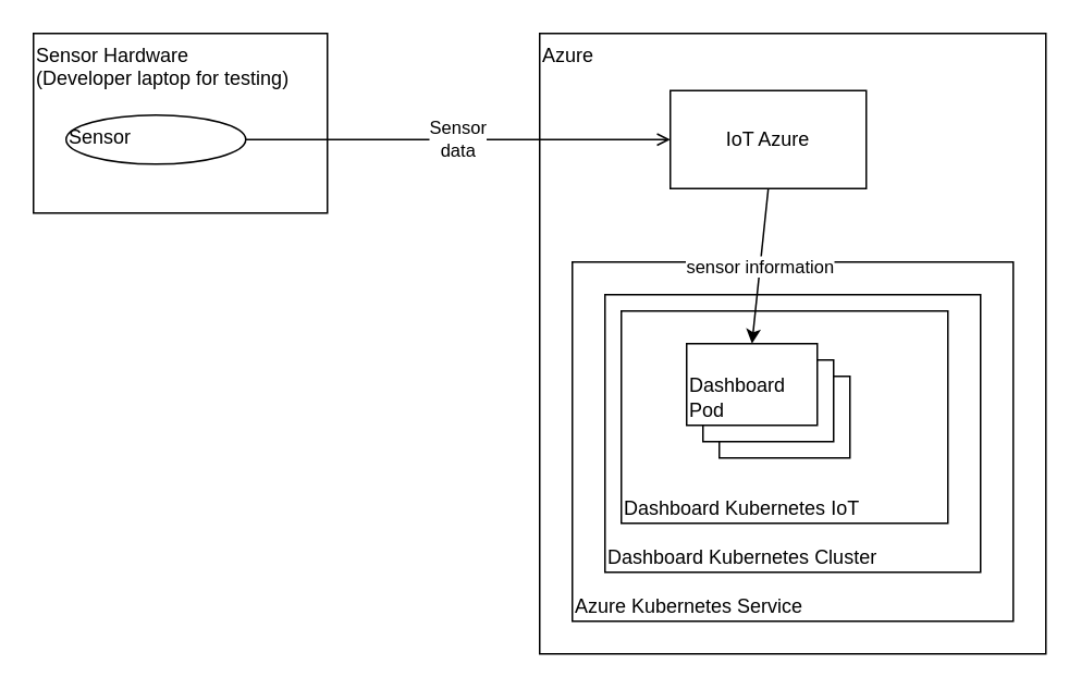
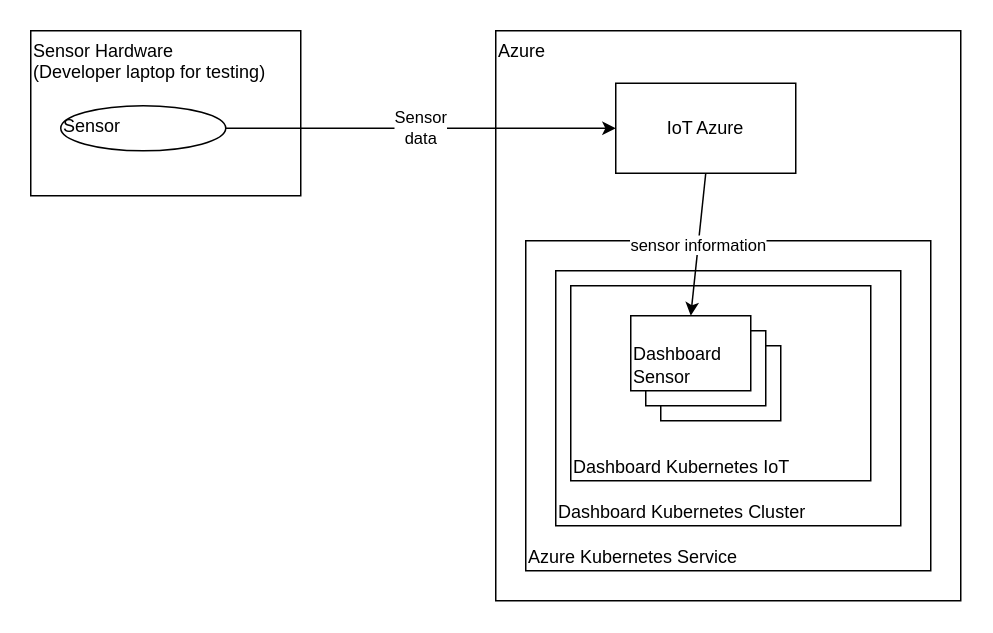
  <mxCell id="0" />
  <mxCell id="1" parent="0" />
  <mxCell id="2" value="Azure" style="rounded=0;whiteSpace=wrap;html=1;align=left;verticalAlign=top;" vertex="1" parent="1"><mxGeometry x="330" y="20" width="310" height="380" as="geometry" /></mxCell>
  <mxCell id="3" value="Sensor Hardware&lt;br&gt;(Developer laptop for testing)" style="rounded=0;whiteSpace=wrap;html=1;align=left;verticalAlign=top;" vertex="1" parent="1"><mxGeometry x="20" y="20" width="180" height="110" as="geometry" /></mxCell>
- <mxCell id="4" value="Sensor&lt;br&gt;data" style="edgeStyle=none;html=1;exitX=1;exitY=0.5;exitDx=0;exitDy=0;entryX=0;entryY=0.5;entryDx=0;entryDy=0;endArrow=open;" edge="1" parent="1" source="5" target="6"><mxGeometry relative="1" as="geometry" /></mxCell>
+ <mxCell id="4" value="Sensor&lt;br&gt;data" style="edgeStyle=none;html=1;exitX=1;exitY=0.5;exitDx=0;exitDy=0;entryX=0;entryY=0.5;entryDx=0;entryDy=0;" edge="1" parent="1" source="5" target="6"><mxGeometry relative="1" as="geometry" /></mxCell>
  <mxCell id="5" value="Sensor" style="ellipse;whiteSpace=wrap;html=1;align=left;verticalAlign=top;" vertex="1" parent="1"><mxGeometry x="40" y="70" width="110" height="30" as="geometry" /></mxCell>
  <mxCell id="6" value="IoT Azure" style="rounded=0;whiteSpace=wrap;html=1;" vertex="1" parent="1"><mxGeometry x="410" y="55" width="120" height="60" as="geometry" /></mxCell>
  <mxCell id="7" value="Azure Kubernetes Service" style="rounded=0;whiteSpace=wrap;html=1;align=left;verticalAlign=bottom;" vertex="1" parent="1"><mxGeometry x="350" y="160" width="270" height="220" as="geometry" /></mxCell>
  <mxCell id="8" value="Dashboard Kubernetes Cluster" style="rounded=0;whiteSpace=wrap;html=1;align=left;verticalAlign=bottom;" vertex="1" parent="1"><mxGeometry x="370" y="180" width="230" height="170" as="geometry" /></mxCell>
  <mxCell id="9" value="Dashboard Kubernetes IoT" style="rounded=0;whiteSpace=wrap;html=1;align=left;verticalAlign=bottom;" vertex="1" parent="1"><mxGeometry x="380" y="190" width="200" height="130" as="geometry" /></mxCell>
  <mxCell id="10" value="" style="rounded=0;whiteSpace=wrap;html=1;align=left;verticalAlign=bottom;" vertex="1" parent="1"><mxGeometry x="440" y="230" width="80" height="50" as="geometry" /></mxCell>
  <mxCell id="11" value="" style="rounded=0;whiteSpace=wrap;html=1;align=left;verticalAlign=bottom;" vertex="1" parent="1"><mxGeometry x="430" y="220" width="80" height="50" as="geometry" /></mxCell>
- <mxCell id="12" value="Dashboard Pod" style="rounded=0;whiteSpace=wrap;html=1;align=left;verticalAlign=bottom;" vertex="1" parent="1"><mxGeometry x="420" y="210" width="80" height="50" as="geometry" /></mxCell>
+ <mxCell id="12" value="Dashboard Sensor" style="rounded=0;whiteSpace=wrap;html=1;align=left;verticalAlign=bottom;" vertex="1" parent="1"><mxGeometry x="420" y="210" width="80" height="50" as="geometry" /></mxCell>
  <mxCell id="13" value="sensor information" style="edgeStyle=none;html=1;exitX=0.5;exitY=1;exitDx=0;exitDy=0;entryX=0.5;entryY=0;entryDx=0;entryDy=0;startArrow=none;startFill=0;" edge="1" parent="1" source="6" target="12"><mxGeometry relative="1" as="geometry" /></mxCell>
